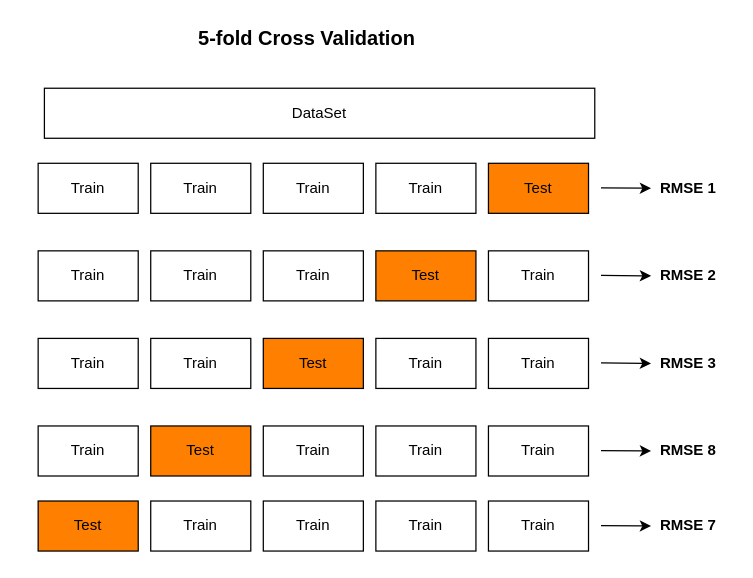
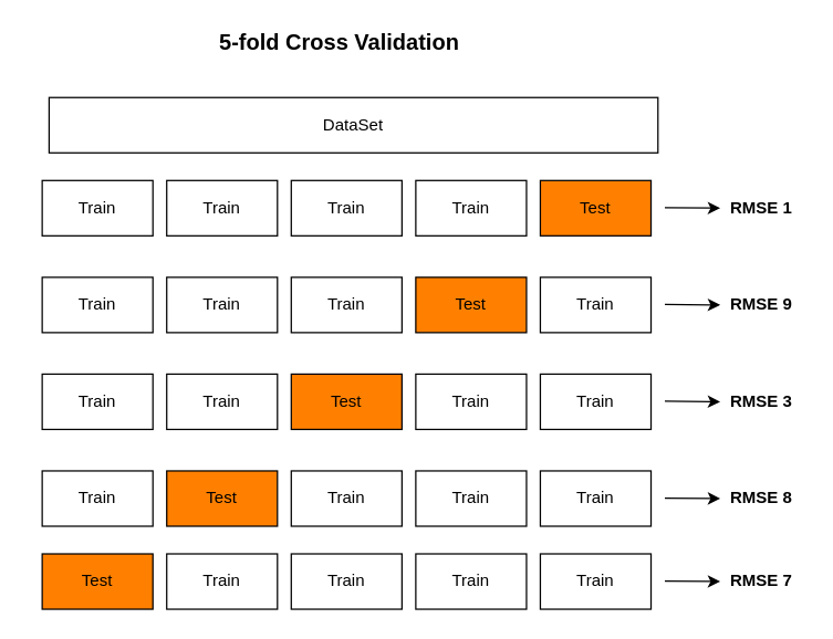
  <mxCell id="0" />
  <mxCell id="1" parent="0" />
  <mxCell id="2" value="Train" style="rounded=0;whiteSpace=wrap;html=1;" vertex="1" parent="1"><mxGeometry x="30" y="130" width="80" height="40" as="geometry" /></mxCell>
  <mxCell id="3" value="Train" style="rounded=0;whiteSpace=wrap;html=1;" vertex="1" parent="1"><mxGeometry x="120" y="130" width="80" height="40" as="geometry" /></mxCell>
  <mxCell id="4" value="Train" style="rounded=0;whiteSpace=wrap;html=1;" vertex="1" parent="1"><mxGeometry x="210" y="130" width="80" height="40" as="geometry" /></mxCell>
  <mxCell id="5" value="Train" style="rounded=0;whiteSpace=wrap;html=1;" vertex="1" parent="1"><mxGeometry x="300" y="130" width="80" height="40" as="geometry" /></mxCell>
  <mxCell id="6" value="Test" style="rounded=0;whiteSpace=wrap;html=1;fillColor=#FF8000;" vertex="1" parent="1"><mxGeometry x="390" y="130" width="80" height="40" as="geometry" /></mxCell>
  <mxCell id="7" value="Train" style="rounded=0;whiteSpace=wrap;html=1;" vertex="1" parent="1"><mxGeometry x="30" y="200" width="80" height="40" as="geometry" /></mxCell>
  <mxCell id="8" value="Train" style="rounded=0;whiteSpace=wrap;html=1;" vertex="1" parent="1"><mxGeometry x="120" y="200" width="80" height="40" as="geometry" /></mxCell>
  <mxCell id="9" value="Train" style="rounded=0;whiteSpace=wrap;html=1;" vertex="1" parent="1"><mxGeometry x="390" y="200" width="80" height="40" as="geometry" /></mxCell>
  <mxCell id="10" value="Train" style="rounded=0;whiteSpace=wrap;html=1;" vertex="1" parent="1"><mxGeometry x="210" y="200" width="80" height="40" as="geometry" /></mxCell>
  <mxCell id="11" value="Test" style="rounded=0;whiteSpace=wrap;html=1;fillColor=#FF8000;" vertex="1" parent="1"><mxGeometry x="300" y="200" width="80" height="40" as="geometry" /></mxCell>
  <mxCell id="12" value="Train" style="rounded=0;whiteSpace=wrap;html=1;" vertex="1" parent="1"><mxGeometry x="30" y="270" width="80" height="40" as="geometry" /></mxCell>
  <mxCell id="13" value="Train" style="rounded=0;whiteSpace=wrap;html=1;" vertex="1" parent="1"><mxGeometry x="120" y="270" width="80" height="40" as="geometry" /></mxCell>
  <mxCell id="14" value="Train" style="rounded=0;whiteSpace=wrap;html=1;" vertex="1" parent="1"><mxGeometry x="390" y="270" width="80" height="40" as="geometry" /></mxCell>
  <mxCell id="15" value="Train" style="rounded=0;whiteSpace=wrap;html=1;" vertex="1" parent="1"><mxGeometry x="300" y="270" width="80" height="40" as="geometry" /></mxCell>
  <mxCell id="16" value="Test" style="rounded=0;whiteSpace=wrap;html=1;fillColor=#FF8000;" vertex="1" parent="1"><mxGeometry x="210" y="270" width="80" height="40" as="geometry" /></mxCell>
  <mxCell id="17" value="Train" style="rounded=0;whiteSpace=wrap;html=1;" vertex="1" parent="1"><mxGeometry x="30" y="340" width="80" height="40" as="geometry" /></mxCell>
  <mxCell id="18" value="Train" style="rounded=0;whiteSpace=wrap;html=1;" vertex="1" parent="1"><mxGeometry x="390" y="340" width="80" height="40" as="geometry" /></mxCell>
  <mxCell id="19" value="Train" style="rounded=0;whiteSpace=wrap;html=1;" vertex="1" parent="1"><mxGeometry x="210" y="340" width="80" height="40" as="geometry" /></mxCell>
  <mxCell id="20" value="Train" style="rounded=0;whiteSpace=wrap;html=1;" vertex="1" parent="1"><mxGeometry x="300" y="340" width="80" height="40" as="geometry" /></mxCell>
  <mxCell id="21" value="Test" style="rounded=0;whiteSpace=wrap;html=1;fillColor=#FF8000;" vertex="1" parent="1"><mxGeometry x="120" y="340" width="80" height="40" as="geometry" /></mxCell>
  <mxCell id="22" value="Train" style="rounded=0;whiteSpace=wrap;html=1;" vertex="1" parent="1"><mxGeometry x="390" y="400" width="80" height="40" as="geometry" /></mxCell>
  <mxCell id="23" value="Train" style="rounded=0;whiteSpace=wrap;html=1;" vertex="1" parent="1"><mxGeometry x="120" y="400" width="80" height="40" as="geometry" /></mxCell>
  <mxCell id="24" value="Train" style="rounded=0;whiteSpace=wrap;html=1;" vertex="1" parent="1"><mxGeometry x="210" y="400" width="80" height="40" as="geometry" /></mxCell>
  <mxCell id="25" value="Train" style="rounded=0;whiteSpace=wrap;html=1;" vertex="1" parent="1"><mxGeometry x="300" y="400" width="80" height="40" as="geometry" /></mxCell>
  <mxCell id="26" value="Test" style="rounded=0;whiteSpace=wrap;html=1;fillColor=#FF8000;" vertex="1" parent="1"><mxGeometry x="30" y="400" width="80" height="40" as="geometry" /></mxCell>
  <mxCell id="27" value="DataSet" style="rounded=0;whiteSpace=wrap;html=1;" vertex="1" parent="1"><mxGeometry x="35" y="70" width="440" height="40" as="geometry" /></mxCell>
  <mxCell id="28" value="&lt;font style=&quot;font-size: 16px&quot;&gt;&lt;b&gt;5-fold Cross Validation&lt;/b&gt;&lt;/font&gt;" style="text;html=1;strokeColor=none;fillColor=none;align=center;verticalAlign=middle;whiteSpace=wrap;rounded=0;" vertex="1" parent="1"><mxGeometry x="20" y="20" width="450" height="20" as="geometry" /></mxCell>
  <mxCell id="29" value="RMSE 1" style="text;html=1;strokeColor=none;fillColor=none;align=center;verticalAlign=middle;whiteSpace=wrap;rounded=0;fontStyle=1" vertex="1" parent="1"><mxGeometry x="520" y="140" width="60" height="20" as="geometry" /></mxCell>
  <mxCell id="30" value="" style="endArrow=classic;html=1;" edge="1" parent="1"><mxGeometry width="50" height="50" relative="1" as="geometry"><mxPoint x="480" y="149.66" as="sourcePoint" /><mxPoint x="520" y="150" as="targetPoint" /></mxGeometry></mxCell>
- <mxCell id="31" value="RMSE 2" style="text;html=1;strokeColor=none;fillColor=none;align=center;verticalAlign=middle;whiteSpace=wrap;rounded=0;fontStyle=1" vertex="1" parent="1"><mxGeometry x="520" y="210" width="60" height="20" as="geometry" /></mxCell>
+ <mxCell id="31" value="RMSE 9" style="text;html=1;strokeColor=none;fillColor=none;align=center;verticalAlign=middle;whiteSpace=wrap;rounded=0;fontStyle=1" vertex="1" parent="1"><mxGeometry x="520" y="210" width="60" height="20" as="geometry" /></mxCell>
  <mxCell id="32" value="" style="endArrow=classic;html=1;" edge="1" parent="1"><mxGeometry width="50" height="50" relative="1" as="geometry"><mxPoint x="480" y="219.66" as="sourcePoint" /><mxPoint x="520" y="220" as="targetPoint" /></mxGeometry></mxCell>
  <mxCell id="33" value="RMSE 3" style="text;html=1;strokeColor=none;fillColor=none;align=center;verticalAlign=middle;whiteSpace=wrap;rounded=0;fontStyle=1" vertex="1" parent="1"><mxGeometry x="520" y="280" width="60" height="20" as="geometry" /></mxCell>
  <mxCell id="34" value="" style="endArrow=classic;html=1;" edge="1" parent="1"><mxGeometry width="50" height="50" relative="1" as="geometry"><mxPoint x="480" y="289.66" as="sourcePoint" /><mxPoint x="520" y="290" as="targetPoint" /></mxGeometry></mxCell>
  <mxCell id="35" value="RMSE 8" style="text;html=1;strokeColor=none;fillColor=none;align=center;verticalAlign=middle;whiteSpace=wrap;rounded=0;fontStyle=1" vertex="1" parent="1"><mxGeometry x="520" y="350" width="60" height="20" as="geometry" /></mxCell>
  <mxCell id="36" value="" style="endArrow=classic;html=1;" edge="1" parent="1"><mxGeometry width="50" height="50" relative="1" as="geometry"><mxPoint x="480" y="359.66" as="sourcePoint" /><mxPoint x="520" y="360" as="targetPoint" /></mxGeometry></mxCell>
  <mxCell id="37" value="RMSE 7" style="text;html=1;strokeColor=none;fillColor=none;align=center;verticalAlign=middle;whiteSpace=wrap;rounded=0;fontStyle=1" vertex="1" parent="1"><mxGeometry x="520" y="410" width="60" height="20" as="geometry" /></mxCell>
  <mxCell id="38" value="" style="endArrow=classic;html=1;" edge="1" parent="1"><mxGeometry width="50" height="50" relative="1" as="geometry"><mxPoint x="480" y="419.66" as="sourcePoint" /><mxPoint x="520" y="420" as="targetPoint" /></mxGeometry></mxCell>
